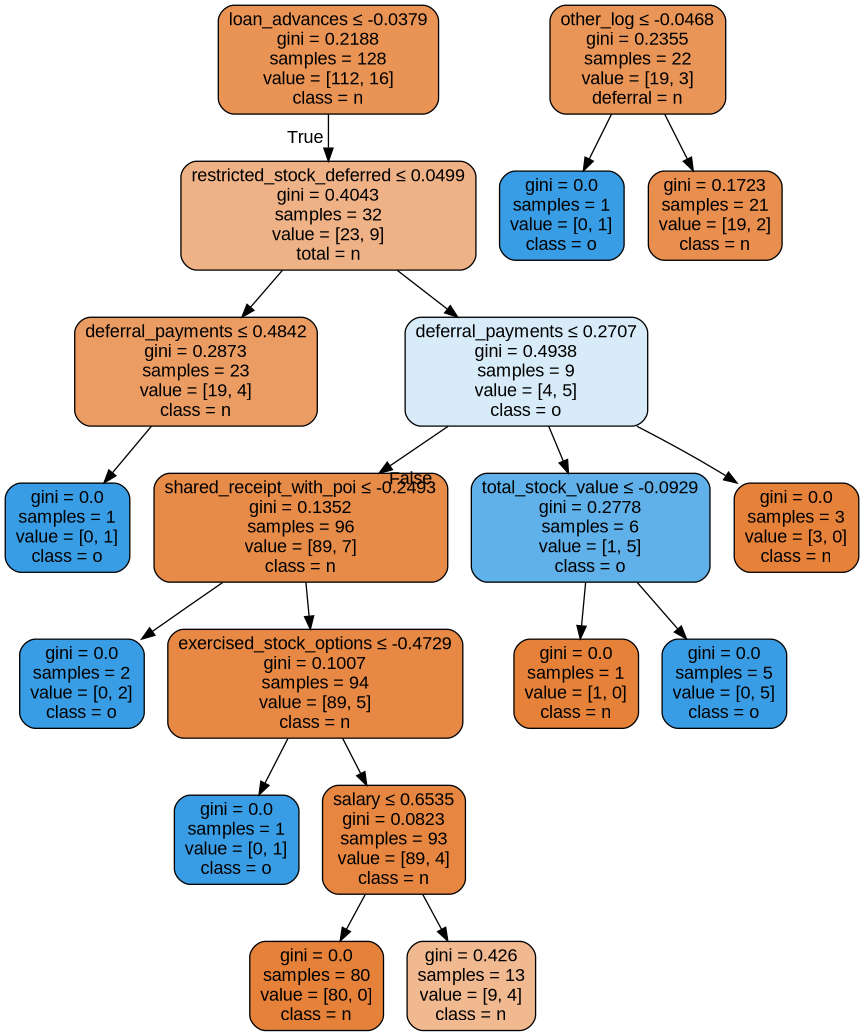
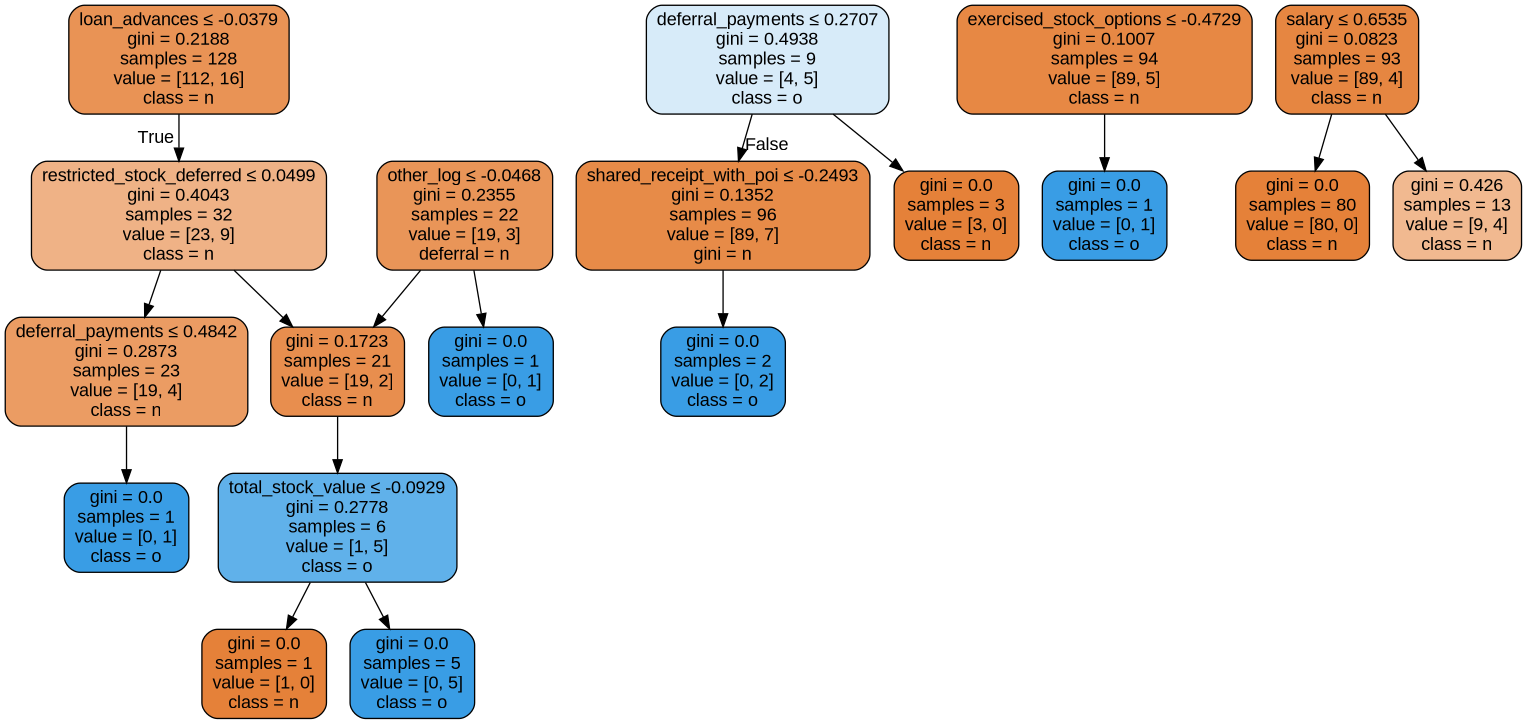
  digraph {
    fontname="Liberation Sans"
    node [color=black fillcolor="#399de5ff" fontname="Liberation Sans" shape=box style="filled, rounded"]
    edge [fontname="Liberation Sans"]
    n1 [fillcolor="#e58139db" label=<loan_advances &le; -0.0379<br/>gini = 0.2188<br/>samples = 128<br/>value = [112, 16]<br/>class = n>]
-   n2 [fillcolor="#e581399b" label=<restricted_stock_deferred &le; 0.0499<br/>gini = 0.4043<br/>samples = 32<br/>value = [23, 9]<br/>total = n>]
+   n2 [fillcolor="#e581399b" label=<restricted_stock_deferred &le; 0.0499<br/>gini = 0.4043<br/>samples = 32<br/>value = [23, 9]<br/>class = n>]
    n3 [fillcolor="#e58139c9" label=<deferral_payments &le; 0.4842<br/>gini = 0.2873<br/>samples = 23<br/>value = [19, 4]<br/>class = n>]
    n4 [fillcolor="#399de533" label=<deferral_payments &le; 0.2707<br/>gini = 0.4938<br/>samples = 9<br/>value = [4, 5]<br/>class = o>]
-   n5 [fillcolor="#e58139eb" label=<shared_receipt_with_poi &le; -0.2493<br/>gini = 0.1352<br/>samples = 96<br/>value = [89, 7]<br/>class = n>]
+   n5 [fillcolor="#e58139eb" label=<shared_receipt_with_poi &le; -0.2493<br/>gini = 0.1352<br/>samples = 96<br/>value = [89, 7]<br/>gini = n>]
    n6 [label=<gini = 0.0<br/>samples = 2<br/>value = [0, 2]<br/>class = o>]
    n7 [fillcolor="#e58139f1" label=<exercised_stock_options &le; -0.4729<br/>gini = 0.1007<br/>samples = 94<br/>value = [89, 5]<br/>class = n>]
    n8 [label=<gini = 0.0<br/>samples = 1<br/>value = [0, 1]<br/>class = o>]
    n9 [fillcolor="#399de5cc" label=<total_stock_value &le; -0.0929<br/>gini = 0.2778<br/>samples = 6<br/>value = [1, 5]<br/>class = o>]
    n10 [fillcolor="#e58139ff" label=<gini = 0.0<br/>samples = 3<br/>value = [3, 0]<br/>class = n>]
    n11 [fillcolor="#e58139d7" label=<other_log &le; -0.0468<br/>gini = 0.2355<br/>samples = 22<br/>value = [19, 3]<br/>deferral = n>]
    n12 [label=<gini = 0.0<br/>samples = 1<br/>value = [0, 1]<br/>class = o>]
    n13 [fillcolor="#e58139e4" label=<gini = 0.1723<br/>samples = 21<br/>value = [19, 2]<br/>class = n>]
    n14 [fillcolor="#e58139ff" label=<gini = 0.0<br/>samples = 1<br/>value = [1, 0]<br/>class = n>]
    n15 [label=<gini = 0.0<br/>samples = 5<br/>value = [0, 5]<br/>class = o>]
    n16 [label=<gini = 0.0<br/>samples = 1<br/>value = [0, 1]<br/>class = o>]
    n17 [fillcolor="#e58139f4" label=<salary &le; 0.6535<br/>gini = 0.0823<br/>samples = 93<br/>value = [89, 4]<br/>class = n>]
    n18 [fillcolor="#e58139ff" label=<gini = 0.0<br/>samples = 80<br/>value = [80, 0]<br/>class = n>]
    n19 [fillcolor="#e581398e" label=<gini = 0.426<br/>samples = 13<br/>value = [9, 4]<br/>class = n>]
    n1 -> n2 [headlabel=True labelangle=45 labeldistance=2.5]
    n2 -> n3
-   n2 -> n4
+   n2 -> n13
    n3 -> n8
    n4 -> n5 [headlabel=False labelangle=-45 labeldistance=2.5]
-   n4 -> n9
+   n13 -> n9
    n4 -> n10
    n5 -> n6
-   n5 -> n7
    n7 -> n16
-   n7 -> n17
    n9 -> n14
    n9 -> n15
    n11 -> n12
    n11 -> n13
    n17 -> n18
    n17 -> n19
  }
